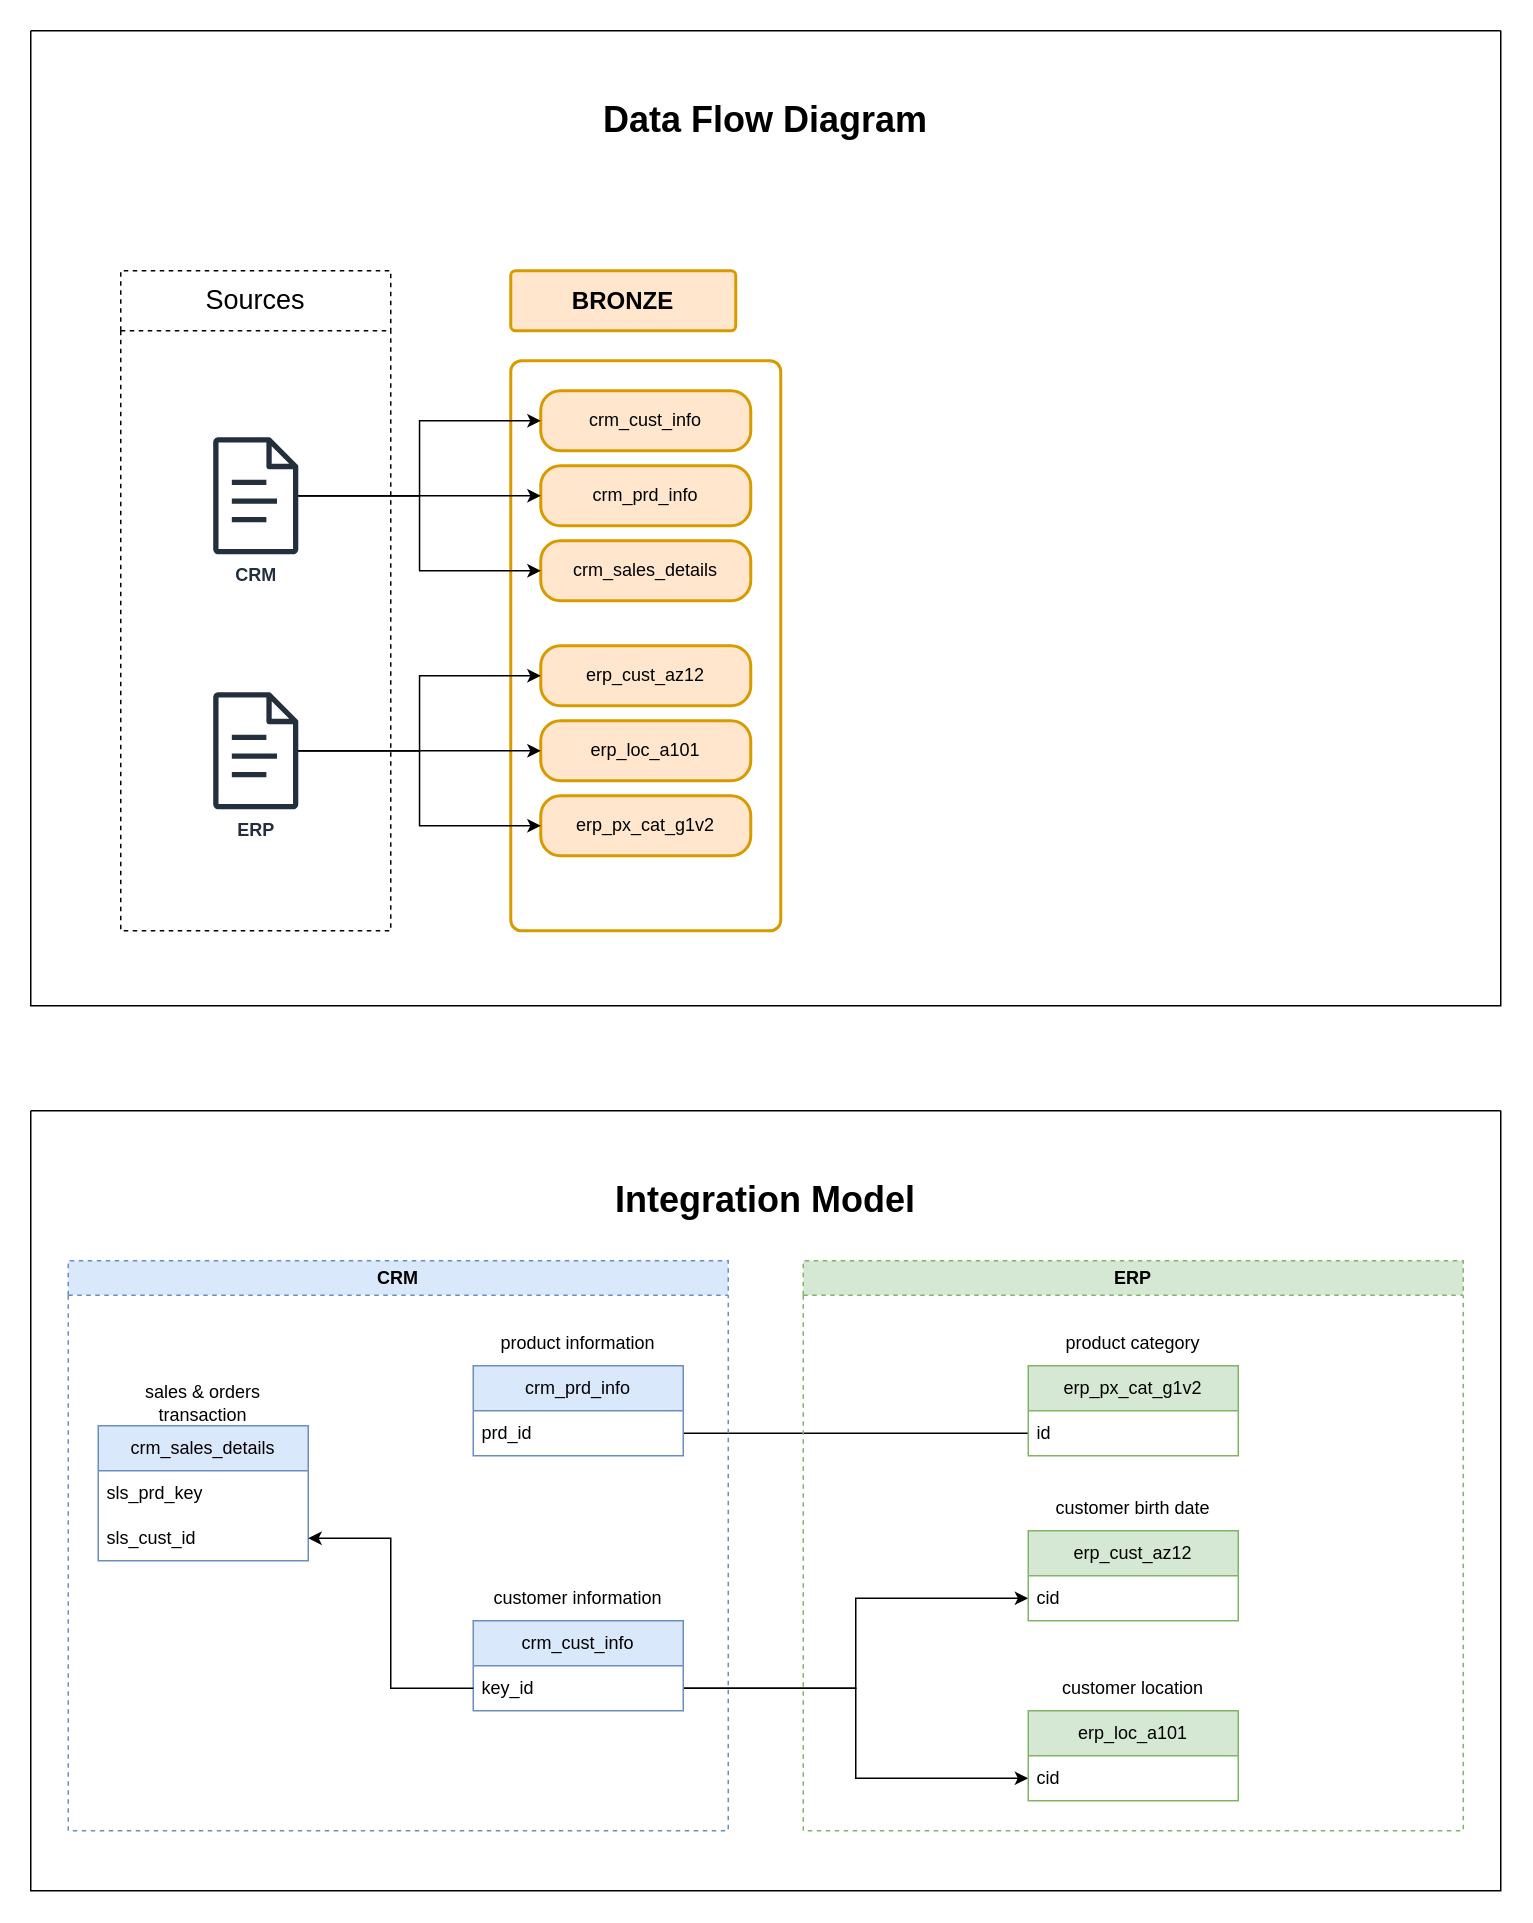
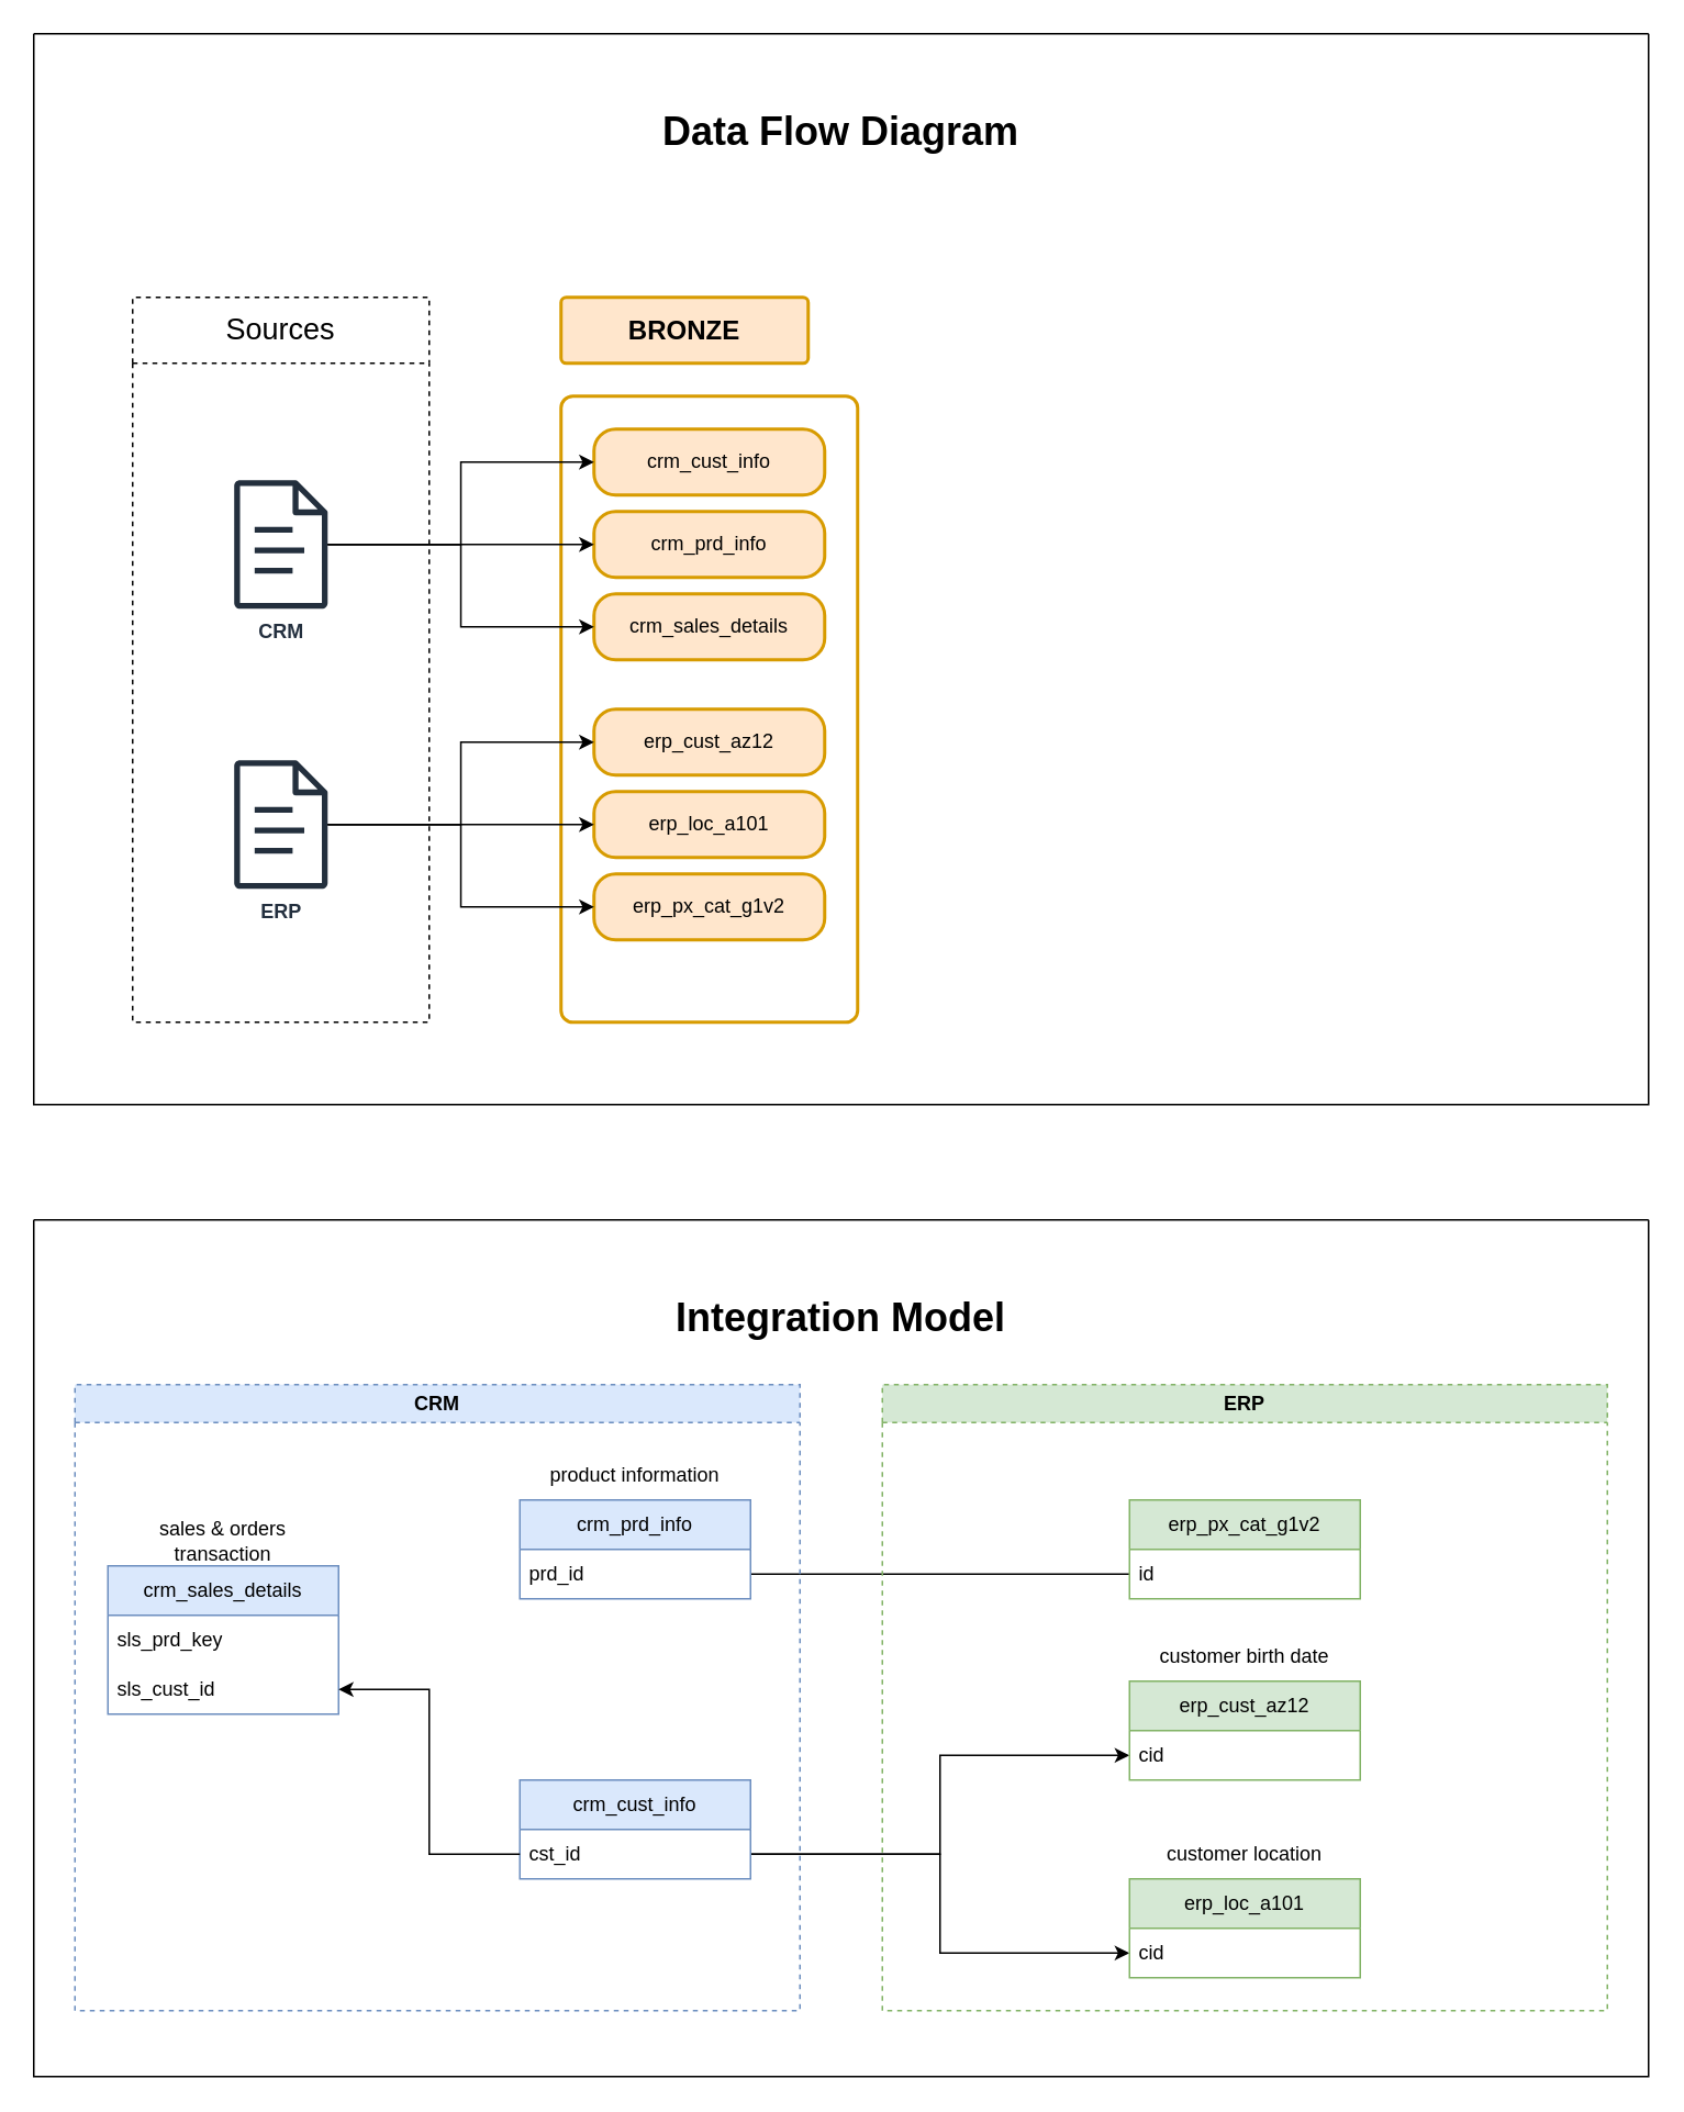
  <mxCell id="0" />
  <mxCell id="1" parent="0" />
  <mxCell id="2" value="" style="swimlane;startSize=0;" vertex="1" parent="1"><mxGeometry x="20" y="20" width="980" height="650" as="geometry" /></mxCell>
  <mxCell id="3" value="Sources" style="swimlane;whiteSpace=wrap;html=1;fontSize=18;startSize=40;dashed=1;strokeWidth=1;fontStyle=0;swimlaneFillColor=none;fillColor=none;" vertex="1" parent="2"><mxGeometry x="60" y="160" width="180" height="440" as="geometry" /></mxCell>
  <mxCell id="4" value="&lt;b&gt;ERP&lt;/b&gt;" style="sketch=0;outlineConnect=0;fontColor=#232F3E;gradientColor=none;fillColor=#232F3D;strokeColor=none;dashed=0;verticalLabelPosition=bottom;verticalAlign=top;align=center;html=1;fontSize=12;fontStyle=0;aspect=fixed;pointerEvents=1;shape=mxgraph.aws4.document;" vertex="1" parent="3"><mxGeometry x="61.5" y="281" width="57" height="78" as="geometry" /></mxCell>
  <mxCell id="5" value="&lt;b&gt;CRM&lt;/b&gt;" style="sketch=0;outlineConnect=0;fontColor=#232F3E;gradientColor=none;fillColor=#232F3D;strokeColor=none;dashed=0;verticalLabelPosition=bottom;verticalAlign=top;align=center;html=1;fontSize=12;fontStyle=0;aspect=fixed;pointerEvents=1;shape=mxgraph.aws4.document;" vertex="1" parent="3"><mxGeometry x="61.5" y="111" width="57" height="78" as="geometry" /></mxCell>
  <mxCell id="6" value="" style="rounded=1;whiteSpace=wrap;html=1;arcSize=4;fillColor=none;strokeColor=#d79b00;strokeWidth=2;" vertex="1" parent="2"><mxGeometry x="320" y="220" width="180" height="380" as="geometry" /></mxCell>
  <mxCell id="7" value="&lt;b&gt;BRONZE&lt;/b&gt;" style="rounded=1;whiteSpace=wrap;html=1;arcSize=8;fillColor=#ffe6cc;strokeColor=#d79b00;strokeWidth=2;fontSize=16;" vertex="1" parent="2"><mxGeometry x="320" y="160" width="150" height="40" as="geometry" /></mxCell>
  <mxCell id="8" value="crm_cust_info" style="rounded=1;whiteSpace=wrap;html=1;arcSize=33;fillColor=#ffe6cc;strokeColor=#d79b00;strokeWidth=2;" vertex="1" parent="2"><mxGeometry x="340" y="240" width="140" height="40" as="geometry" /></mxCell>
  <mxCell id="9" value="crm_prd_info" style="rounded=1;whiteSpace=wrap;html=1;arcSize=33;fillColor=#ffe6cc;strokeColor=#d79b00;strokeWidth=2;" vertex="1" parent="2"><mxGeometry x="340" y="290" width="140" height="40" as="geometry" /></mxCell>
  <mxCell id="10" value="crm_sales_details" style="rounded=1;whiteSpace=wrap;html=1;arcSize=33;fillColor=#ffe6cc;strokeColor=#d79b00;strokeWidth=2;" vertex="1" parent="2"><mxGeometry x="340" y="340" width="140" height="40" as="geometry" /></mxCell>
  <mxCell id="11" value="erp_cust_az12" style="rounded=1;whiteSpace=wrap;html=1;arcSize=33;fillColor=#ffe6cc;strokeColor=#d79b00;strokeWidth=2;" vertex="1" parent="2"><mxGeometry x="340" y="410" width="140" height="40" as="geometry" /></mxCell>
  <mxCell id="12" value="erp_loc_a101" style="rounded=1;whiteSpace=wrap;html=1;arcSize=33;fillColor=#ffe6cc;strokeColor=#d79b00;strokeWidth=2;" vertex="1" parent="2"><mxGeometry x="340" y="460" width="140" height="40" as="geometry" /></mxCell>
  <mxCell id="13" value="erp_px_cat_g1v2" style="rounded=1;whiteSpace=wrap;html=1;arcSize=33;fillColor=#ffe6cc;strokeColor=#d79b00;strokeWidth=2;" vertex="1" parent="2"><mxGeometry x="340" y="510" width="140" height="40" as="geometry" /></mxCell>
  <mxCell id="14" style="edgeStyle=orthogonalEdgeStyle;rounded=0;orthogonalLoop=1;jettySize=auto;html=1;" edge="1" parent="2" source="5" target="8"><mxGeometry relative="1" as="geometry" /></mxCell>
  <mxCell id="15" style="edgeStyle=orthogonalEdgeStyle;rounded=0;orthogonalLoop=1;jettySize=auto;html=1;" edge="1" parent="2" source="5" target="9"><mxGeometry relative="1" as="geometry" /></mxCell>
  <mxCell id="16" style="edgeStyle=orthogonalEdgeStyle;rounded=0;orthogonalLoop=1;jettySize=auto;html=1;" edge="1" parent="2" source="5" target="10"><mxGeometry relative="1" as="geometry" /></mxCell>
  <mxCell id="17" style="edgeStyle=orthogonalEdgeStyle;rounded=0;orthogonalLoop=1;jettySize=auto;html=1;" edge="1" parent="2" source="4" target="11"><mxGeometry relative="1" as="geometry" /></mxCell>
  <mxCell id="18" style="edgeStyle=orthogonalEdgeStyle;rounded=0;orthogonalLoop=1;jettySize=auto;html=1;" edge="1" parent="2" source="4" target="12"><mxGeometry relative="1" as="geometry" /></mxCell>
  <mxCell id="19" style="edgeStyle=orthogonalEdgeStyle;rounded=0;orthogonalLoop=1;jettySize=auto;html=1;" edge="1" parent="2" source="4" target="13"><mxGeometry relative="1" as="geometry" /></mxCell>
  <mxCell id="20" value="&lt;b&gt;Data Flow Diagram&lt;/b&gt;" style="text;html=1;align=center;verticalAlign=middle;whiteSpace=wrap;rounded=0;fontSize=24;" vertex="1" parent="2"><mxGeometry x="345" y="40" width="290" height="40" as="geometry" /></mxCell>
  <mxCell id="21" value="" style="swimlane;startSize=0;" vertex="1" parent="1"><mxGeometry x="20" y="740" width="980" height="520" as="geometry" /></mxCell>
  <mxCell id="22" value="&lt;b&gt;Integration Model&lt;/b&gt;" style="text;html=1;align=center;verticalAlign=middle;whiteSpace=wrap;rounded=0;fontSize=24;" vertex="1" parent="21"><mxGeometry x="345" y="40" width="290" height="40" as="geometry" /></mxCell>
  <mxCell id="23" style="edgeStyle=orthogonalEdgeStyle;rounded=0;orthogonalLoop=1;jettySize=auto;html=1;exitX=1;exitY=0.5;exitDx=0;exitDy=0;endArrow=none;" edge="1" parent="21" source="29" target="44"><mxGeometry relative="1" as="geometry" /></mxCell>
  <mxCell id="24" style="edgeStyle=orthogonalEdgeStyle;rounded=0;orthogonalLoop=1;jettySize=auto;html=1;exitX=1;exitY=0.5;exitDx=0;exitDy=0;" edge="1" parent="21" source="33" target="48"><mxGeometry relative="1" as="geometry" /></mxCell>
  <mxCell id="25" style="edgeStyle=orthogonalEdgeStyle;rounded=0;orthogonalLoop=1;jettySize=auto;html=1;exitX=1;exitY=0.5;exitDx=0;exitDy=0;" edge="1" parent="21" source="33" target="52"><mxGeometry relative="1" as="geometry" /></mxCell>
  <mxCell id="26" value="CRM" style="swimlane;whiteSpace=wrap;html=1;fillColor=#dae8fc;strokeColor=#6c8ebf;dashed=1;" vertex="1" parent="21"><mxGeometry x="25" y="100" width="440" height="380" as="geometry" /></mxCell>
  <mxCell id="27" value="" style="group" vertex="1" connectable="0" parent="26"><mxGeometry x="270" y="40" width="140" height="90" as="geometry" /></mxCell>
  <mxCell id="28" value="crm_prd_info" style="swimlane;fontStyle=0;childLayout=stackLayout;horizontal=1;startSize=30;horizontalStack=0;resizeParent=1;resizeParentMax=0;resizeLast=0;collapsible=1;marginBottom=0;whiteSpace=wrap;html=1;fillColor=#dae8fc;strokeColor=#6c8ebf;" vertex="1" parent="27"><mxGeometry y="30" width="140" height="60" as="geometry" /></mxCell>
  <mxCell id="29" value="prd_id" style="text;strokeColor=none;fillColor=none;align=left;verticalAlign=middle;spacingLeft=4;spacingRight=4;overflow=hidden;points=[[0,0.5],[1,0.5]];portConstraint=eastwest;rotatable=0;whiteSpace=wrap;html=1;" vertex="1" parent="28"><mxGeometry y="30" width="140" height="30" as="geometry" /></mxCell>
  <mxCell id="30" value="product information" style="text;html=1;align=center;verticalAlign=middle;whiteSpace=wrap;rounded=0;" vertex="1" parent="27"><mxGeometry width="140" height="30" as="geometry" /></mxCell>
  <mxCell id="31" value="" style="group" vertex="1" connectable="0" parent="26"><mxGeometry x="270" y="210" width="140" height="90" as="geometry" /></mxCell>
  <mxCell id="32" value="crm_cust_info" style="swimlane;fontStyle=0;childLayout=stackLayout;horizontal=1;startSize=30;horizontalStack=0;resizeParent=1;resizeParentMax=0;resizeLast=0;collapsible=1;marginBottom=0;whiteSpace=wrap;html=1;fillColor=#dae8fc;strokeColor=#6c8ebf;" vertex="1" parent="31"><mxGeometry y="30" width="140" height="60" as="geometry" /></mxCell>
- <mxCell id="33" value="key_id" style="text;strokeColor=none;fillColor=none;align=left;verticalAlign=middle;spacingLeft=4;spacingRight=4;overflow=hidden;points=[[0,0.5],[1,0.5]];portConstraint=eastwest;rotatable=0;whiteSpace=wrap;html=1;" vertex="1" parent="32"><mxGeometry y="30" width="140" height="30" as="geometry" /></mxCell>
- <mxCell id="34" value="customer information" style="text;html=1;align=center;verticalAlign=middle;whiteSpace=wrap;rounded=0;" vertex="1" parent="31"><mxGeometry width="140" height="30" as="geometry" /></mxCell>
+ <mxCell id="33" value="cst_id" style="text;strokeColor=none;fillColor=none;align=left;verticalAlign=middle;spacingLeft=4;spacingRight=4;overflow=hidden;points=[[0,0.5],[1,0.5]];portConstraint=eastwest;rotatable=0;whiteSpace=wrap;html=1;" vertex="1" parent="32"><mxGeometry y="30" width="140" height="30" as="geometry" /></mxCell>
  <mxCell id="35" value="" style="group" vertex="1" connectable="0" parent="26"><mxGeometry x="20" y="80" width="140" height="120" as="geometry" /></mxCell>
  <mxCell id="36" value="crm_sales_details" style="swimlane;fontStyle=0;childLayout=stackLayout;horizontal=1;startSize=30;horizontalStack=0;resizeParent=1;resizeParentMax=0;resizeLast=0;collapsible=1;marginBottom=0;whiteSpace=wrap;html=1;fillColor=#dae8fc;strokeColor=#6c8ebf;" vertex="1" parent="35"><mxGeometry y="30" width="140" height="90" as="geometry" /></mxCell>
  <mxCell id="37" value="sls_prd_key" style="text;strokeColor=none;fillColor=none;align=left;verticalAlign=middle;spacingLeft=4;spacingRight=4;overflow=hidden;points=[[0,0.5],[1,0.5]];portConstraint=eastwest;rotatable=0;whiteSpace=wrap;html=1;" vertex="1" parent="36"><mxGeometry y="30" width="140" height="30" as="geometry" /></mxCell>
  <mxCell id="38" value="sls_cust_id" style="text;strokeColor=none;fillColor=none;align=left;verticalAlign=middle;spacingLeft=4;spacingRight=4;overflow=hidden;points=[[0,0.5],[1,0.5]];portConstraint=eastwest;rotatable=0;whiteSpace=wrap;html=1;" vertex="1" parent="36"><mxGeometry y="60" width="140" height="30" as="geometry" /></mxCell>
  <mxCell id="39" value="sales &amp;amp; orders transaction" style="text;html=1;align=center;verticalAlign=middle;whiteSpace=wrap;rounded=0;" vertex="1" parent="35"><mxGeometry width="140" height="30" as="geometry" /></mxCell>
  <mxCell id="40" style="edgeStyle=orthogonalEdgeStyle;rounded=0;orthogonalLoop=1;jettySize=auto;html=1;exitX=0;exitY=0.5;exitDx=0;exitDy=0;" edge="1" parent="26" source="33" target="38"><mxGeometry relative="1" as="geometry" /></mxCell>
  <mxCell id="41" value="ERP" style="swimlane;whiteSpace=wrap;html=1;fillColor=#d5e8d4;strokeColor=#82b366;dashed=1;" vertex="1" parent="21"><mxGeometry x="515" y="100" width="440" height="380" as="geometry" /></mxCell>
  <mxCell id="42" value="" style="group" vertex="1" connectable="0" parent="41"><mxGeometry x="150" y="40" width="140" height="90" as="geometry" /></mxCell>
  <mxCell id="43" value="erp_px_cat_g1v2" style="swimlane;fontStyle=0;childLayout=stackLayout;horizontal=1;startSize=30;horizontalStack=0;resizeParent=1;resizeParentMax=0;resizeLast=0;collapsible=1;marginBottom=0;whiteSpace=wrap;html=1;fillColor=#d5e8d4;strokeColor=#82b366;" vertex="1" parent="42"><mxGeometry y="30" width="140" height="60" as="geometry" /></mxCell>
  <mxCell id="44" value="id" style="text;strokeColor=none;fillColor=none;align=left;verticalAlign=middle;spacingLeft=4;spacingRight=4;overflow=hidden;points=[[0,0.5],[1,0.5]];portConstraint=eastwest;rotatable=0;whiteSpace=wrap;html=1;" vertex="1" parent="43"><mxGeometry y="30" width="140" height="30" as="geometry" /></mxCell>
- <mxCell id="45" value="product category" style="text;html=1;align=center;verticalAlign=middle;whiteSpace=wrap;rounded=0;" vertex="1" parent="42"><mxGeometry width="140" height="30" as="geometry" /></mxCell>
  <mxCell id="46" value="" style="group" vertex="1" connectable="0" parent="41"><mxGeometry x="150" y="150" width="140" height="90" as="geometry" /></mxCell>
  <mxCell id="47" value="erp_cust_az12" style="swimlane;fontStyle=0;childLayout=stackLayout;horizontal=1;startSize=30;horizontalStack=0;resizeParent=1;resizeParentMax=0;resizeLast=0;collapsible=1;marginBottom=0;whiteSpace=wrap;html=1;fillColor=#d5e8d4;strokeColor=#82b366;" vertex="1" parent="46"><mxGeometry y="30" width="140" height="60" as="geometry" /></mxCell>
  <mxCell id="48" value="cid" style="text;strokeColor=none;fillColor=none;align=left;verticalAlign=middle;spacingLeft=4;spacingRight=4;overflow=hidden;points=[[0,0.5],[1,0.5]];portConstraint=eastwest;rotatable=0;whiteSpace=wrap;html=1;" vertex="1" parent="47"><mxGeometry y="30" width="140" height="30" as="geometry" /></mxCell>
  <mxCell id="49" value="customer birth date" style="text;html=1;align=center;verticalAlign=middle;whiteSpace=wrap;rounded=0;" vertex="1" parent="46"><mxGeometry width="140" height="30" as="geometry" /></mxCell>
  <mxCell id="50" value="" style="group" vertex="1" connectable="0" parent="41"><mxGeometry x="150" y="270" width="140" height="90" as="geometry" /></mxCell>
  <mxCell id="51" value="erp_loc_a101" style="swimlane;fontStyle=0;childLayout=stackLayout;horizontal=1;startSize=30;horizontalStack=0;resizeParent=1;resizeParentMax=0;resizeLast=0;collapsible=1;marginBottom=0;whiteSpace=wrap;html=1;fillColor=#d5e8d4;strokeColor=#82b366;" vertex="1" parent="50"><mxGeometry y="30" width="140" height="60" as="geometry" /></mxCell>
  <mxCell id="52" value="cid" style="text;strokeColor=none;fillColor=none;align=left;verticalAlign=middle;spacingLeft=4;spacingRight=4;overflow=hidden;points=[[0,0.5],[1,0.5]];portConstraint=eastwest;rotatable=0;whiteSpace=wrap;html=1;" vertex="1" parent="51"><mxGeometry y="30" width="140" height="30" as="geometry" /></mxCell>
  <mxCell id="53" value="customer location" style="text;html=1;align=center;verticalAlign=middle;whiteSpace=wrap;rounded=0;" vertex="1" parent="50"><mxGeometry width="140" height="30" as="geometry" /></mxCell>
